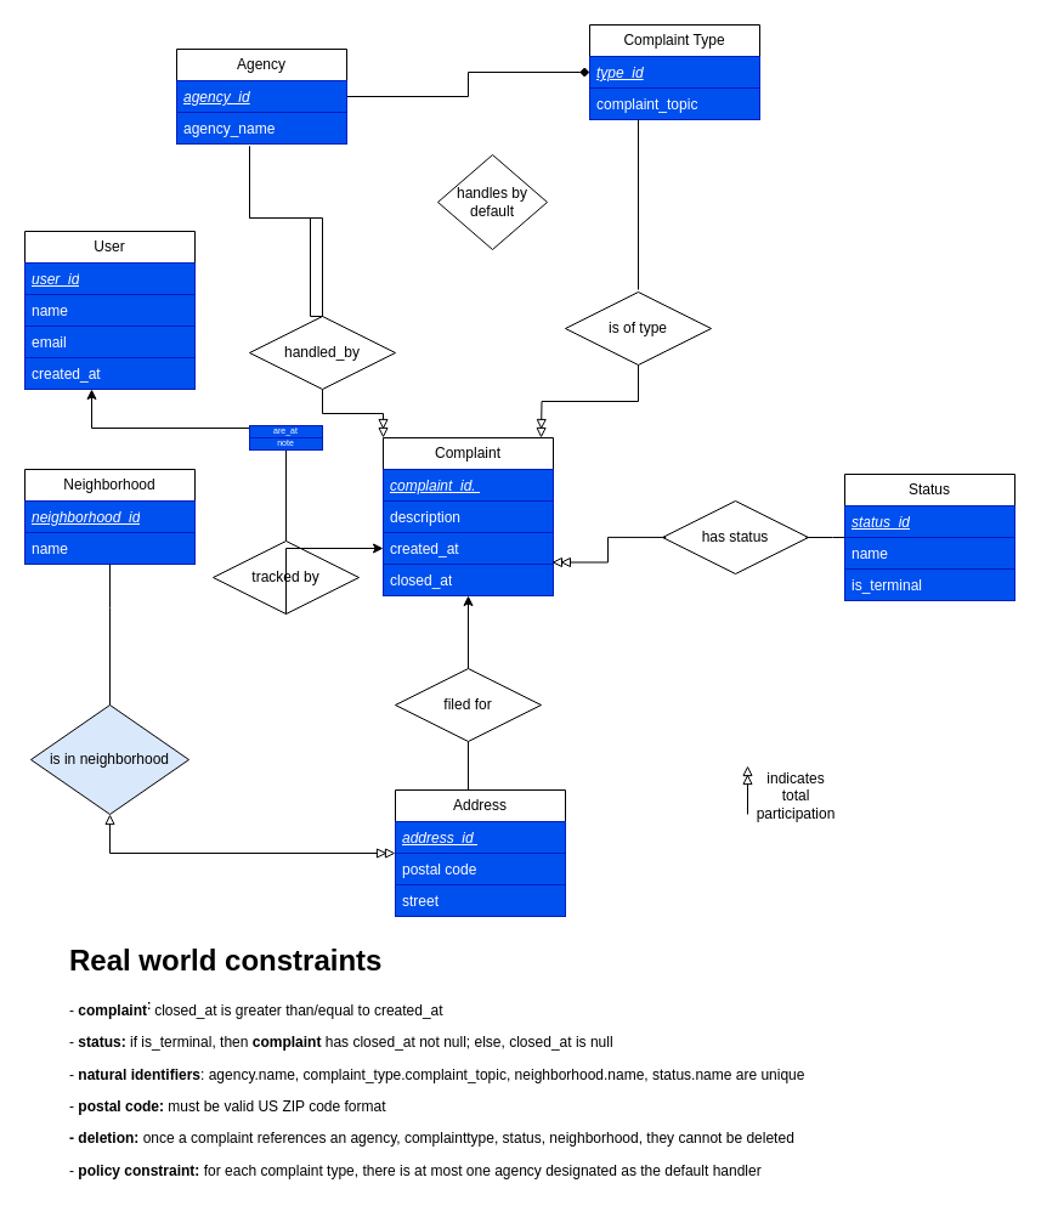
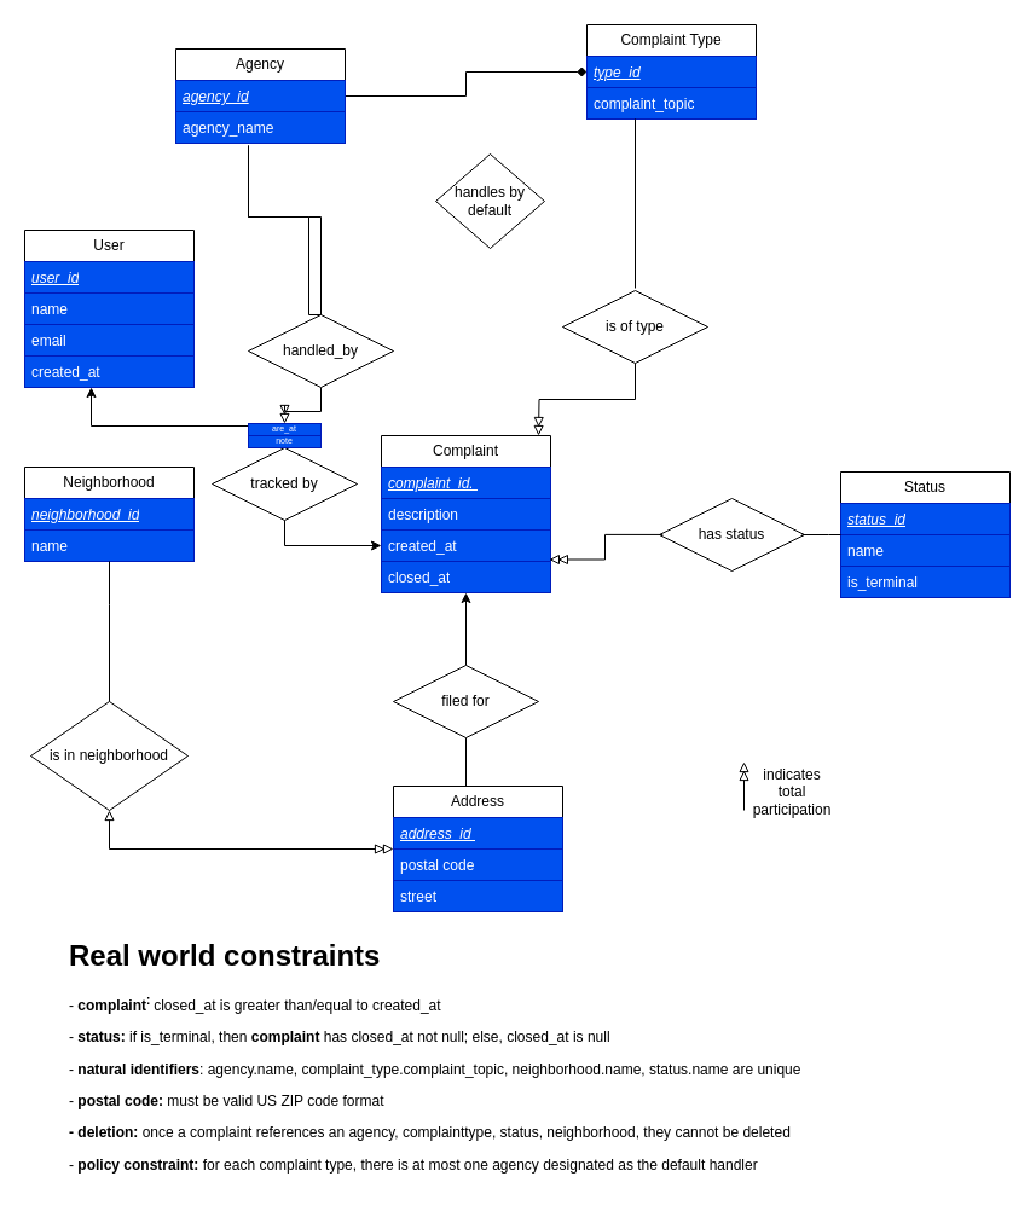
  <mxCell id="0" />
  <mxCell id="1" parent="0" />
  <mxCell id="2" style="edgeStyle=orthogonalEdgeStyle;rounded=0;orthogonalLoop=1;jettySize=auto;html=1;exitX=1;exitY=0.5;exitDx=0;exitDy=0;entryX=0;entryY=0.5;entryDx=0;entryDy=0;strokeColor=light-dark(#000000,#000000);endArrow=diamond;" edge="1" parent="1" source="3" target="19"><mxGeometry relative="1" as="geometry" /></mxCell>
  <mxCell id="3" value="Agency" style="swimlane;fontStyle=0;childLayout=stackLayout;horizontal=1;startSize=26;horizontalStack=0;resizeParent=1;resizeParentMax=0;resizeLast=0;collapsible=1;marginBottom=0;whiteSpace=wrap;html=1;" parent="1" vertex="1"><mxGeometry x="145" y="40" width="140" height="78" as="geometry" /></mxCell>
  <mxCell id="4" value="&lt;u&gt;&lt;i&gt;agency_id&lt;/i&gt;&lt;/u&gt;" style="text;align=left;verticalAlign=top;spacingLeft=4;spacingRight=4;overflow=hidden;rotatable=0;points=[[0,0.5],[1,0.5]];portConstraint=eastwest;whiteSpace=wrap;html=1;fillColor=#0050ef;fontColor=#ffffff;strokeColor=#001DBC;" parent="3" vertex="1"><mxGeometry y="26" width="140" height="26" as="geometry" /></mxCell>
  <mxCell id="5" value="agency_name" style="text;align=left;verticalAlign=top;spacingLeft=4;spacingRight=4;overflow=hidden;rotatable=0;points=[[0,0.5],[1,0.5]];portConstraint=eastwest;whiteSpace=wrap;html=1;fillColor=#0050ef;fontColor=#ffffff;strokeColor=#001DBC;" parent="3" vertex="1"><mxGeometry y="52" width="140" height="26" as="geometry" /></mxCell>
  <mxCell id="6" value="Status" style="swimlane;fontStyle=0;childLayout=stackLayout;horizontal=1;startSize=26;horizontalStack=0;resizeParent=1;resizeParentMax=0;resizeLast=0;collapsible=1;marginBottom=0;whiteSpace=wrap;html=1;" parent="1" vertex="1"><mxGeometry x="695" y="390" width="140" height="104" as="geometry" /></mxCell>
  <mxCell id="7" value="status_id" style="text;strokeColor=#001DBC;fillColor=#0050ef;align=left;verticalAlign=top;spacingLeft=4;spacingRight=4;overflow=hidden;rotatable=0;points=[[0,0.5],[1,0.5]];portConstraint=eastwest;whiteSpace=wrap;html=1;fontColor=#ffffff;fontStyle=6" parent="6" vertex="1"><mxGeometry y="26" width="140" height="26" as="geometry" /></mxCell>
  <mxCell id="8" value="name" style="text;strokeColor=#001DBC;fillColor=#0050ef;align=left;verticalAlign=top;spacingLeft=4;spacingRight=4;overflow=hidden;rotatable=0;points=[[0,0.5],[1,0.5]];portConstraint=eastwest;whiteSpace=wrap;html=1;fontColor=#ffffff;" vertex="1" parent="6"><mxGeometry y="52" width="140" height="26" as="geometry" /></mxCell>
  <mxCell id="9" value="is_terminal" style="text;strokeColor=#001DBC;fillColor=#0050ef;align=left;verticalAlign=top;spacingLeft=4;spacingRight=4;overflow=hidden;rotatable=0;points=[[0,0.5],[1,0.5]];portConstraint=eastwest;whiteSpace=wrap;html=1;fontColor=#ffffff;" vertex="1" parent="6"><mxGeometry y="78" width="140" height="26" as="geometry" /></mxCell>
  <mxCell id="10" value="Address" style="swimlane;fontStyle=0;childLayout=stackLayout;horizontal=1;startSize=26;horizontalStack=0;resizeParent=1;resizeParentMax=0;resizeLast=0;collapsible=1;marginBottom=0;whiteSpace=wrap;html=1;" parent="1" vertex="1"><mxGeometry x="325" y="650" width="140" height="104" as="geometry" /></mxCell>
  <mxCell id="11" value="address_id&amp;nbsp;" style="text;strokeColor=#001DBC;fillColor=#0050ef;align=left;verticalAlign=top;spacingLeft=4;spacingRight=4;overflow=hidden;rotatable=0;points=[[0,0.5],[1,0.5]];portConstraint=eastwest;whiteSpace=wrap;html=1;fontColor=#ffffff;fontStyle=6" parent="10" vertex="1"><mxGeometry y="26" width="140" height="26" as="geometry" /></mxCell>
  <mxCell id="12" value="postal code" style="text;strokeColor=#001DBC;fillColor=#0050ef;align=left;verticalAlign=top;spacingLeft=4;spacingRight=4;overflow=hidden;rotatable=0;points=[[0,0.5],[1,0.5]];portConstraint=eastwest;whiteSpace=wrap;html=1;fontColor=#ffffff;" parent="10" vertex="1"><mxGeometry y="52" width="140" height="26" as="geometry" /></mxCell>
  <mxCell id="13" value="street" style="text;strokeColor=#001DBC;fillColor=#0050ef;align=left;verticalAlign=top;spacingLeft=4;spacingRight=4;overflow=hidden;rotatable=0;points=[[0,0.5],[1,0.5]];portConstraint=eastwest;whiteSpace=wrap;html=1;fontColor=#ffffff;" vertex="1" parent="10"><mxGeometry y="78" width="140" height="26" as="geometry" /></mxCell>
  <mxCell id="14" value="Complaint" style="swimlane;fontStyle=0;childLayout=stackLayout;horizontal=1;startSize=26;horizontalStack=0;resizeParent=1;resizeParentMax=0;resizeLast=0;collapsible=1;marginBottom=0;whiteSpace=wrap;html=1;" parent="1" vertex="1"><mxGeometry x="315" y="360" width="140" height="130" as="geometry" /></mxCell>
  <mxCell id="15" value="&lt;div&gt;complaint_id.&amp;nbsp;&lt;/div&gt;&lt;div&gt;&lt;br&gt;&lt;/div&gt;" style="text;strokeColor=#001DBC;fillColor=#0050ef;align=left;verticalAlign=top;spacingLeft=4;spacingRight=4;overflow=hidden;rotatable=0;points=[[0,0.5],[1,0.5]];portConstraint=eastwest;whiteSpace=wrap;html=1;fontColor=#ffffff;fontStyle=6" parent="14" vertex="1"><mxGeometry y="26" width="140" height="26" as="geometry" /></mxCell>
  <mxCell id="16" value="description" style="text;strokeColor=#001DBC;fillColor=#0050ef;align=left;verticalAlign=top;spacingLeft=4;spacingRight=4;overflow=hidden;rotatable=0;points=[[0,0.5],[1,0.5]];portConstraint=eastwest;whiteSpace=wrap;html=1;fontColor=#ffffff;" parent="14" vertex="1"><mxGeometry y="52" width="140" height="26" as="geometry" /></mxCell>
  <mxCell id="17" value="created_at" style="text;strokeColor=#001DBC;fillColor=#0050ef;align=left;verticalAlign=top;spacingLeft=4;spacingRight=4;overflow=hidden;rotatable=0;points=[[0,0.5],[1,0.5]];portConstraint=eastwest;whiteSpace=wrap;html=1;fontColor=#ffffff;" vertex="1" parent="14"><mxGeometry y="78" width="140" height="26" as="geometry" /></mxCell>
  <mxCell id="18" value="closed_at" style="text;strokeColor=#001DBC;fillColor=#0050ef;align=left;verticalAlign=top;spacingLeft=4;spacingRight=4;overflow=hidden;rotatable=0;points=[[0,0.5],[1,0.5]];portConstraint=eastwest;whiteSpace=wrap;html=1;fontColor=#ffffff;" vertex="1" parent="14"><mxGeometry y="104" width="140" height="26" as="geometry" /></mxCell>
  <mxCell id="19" value="Complaint Type" style="swimlane;fontStyle=0;childLayout=stackLayout;horizontal=1;startSize=26;horizontalStack=0;resizeParent=1;resizeParentMax=0;resizeLast=0;collapsible=1;marginBottom=0;whiteSpace=wrap;html=1;" parent="1" vertex="1"><mxGeometry x="485" y="20" width="140" height="78" as="geometry" /></mxCell>
  <mxCell id="20" value="type_id" style="text;strokeColor=#001DBC;fillColor=#0050ef;align=left;verticalAlign=top;spacingLeft=4;spacingRight=4;overflow=hidden;rotatable=0;points=[[0,0.5],[1,0.5]];portConstraint=eastwest;whiteSpace=wrap;html=1;fontColor=#ffffff;fontStyle=6" parent="19" vertex="1"><mxGeometry y="26" width="140" height="26" as="geometry" /></mxCell>
  <mxCell id="21" value="complaint_topic" style="text;strokeColor=#001DBC;fillColor=#0050ef;align=left;verticalAlign=top;spacingLeft=4;spacingRight=4;overflow=hidden;rotatable=0;points=[[0,0.5],[1,0.5]];portConstraint=eastwest;whiteSpace=wrap;html=1;fontColor=#ffffff;" parent="19" vertex="1"><mxGeometry y="52" width="140" height="26" as="geometry" /></mxCell>
- <mxCell id="22" style="edgeStyle=orthogonalEdgeStyle;rounded=0;orthogonalLoop=1;jettySize=auto;html=1;exitX=0.5;exitY=1;exitDx=0;exitDy=0;entryX=0;entryY=0;entryDx=0;entryDy=0;strokeColor=light-dark(#000000,#000000);endArrow=doubleBlock;endFill=0;" edge="1" parent="1" source="23" target="14"><mxGeometry relative="1" as="geometry" /></mxCell>
+ <mxCell id="22" style="edgeStyle=orthogonalEdgeStyle;rounded=0;orthogonalLoop=1;jettySize=auto;html=1;exitX=0.5;exitY=1;exitDx=0;exitDy=0;strokeColor=light-dark(#000000,#000000);endArrow=doubleBlock;endFill=0;" edge="1" parent="1" source="23" target="53"><mxGeometry relative="1" as="geometry" /></mxCell>
  <mxCell id="23" value="handled_by" style="shape=rhombus;perimeter=rhombusPerimeter;whiteSpace=wrap;html=1;align=center;strokeColor=light-dark(#000000,#000000);" parent="1" vertex="1"><mxGeometry x="205" y="260" width="120" height="60" as="geometry" /></mxCell>
  <mxCell id="24" value="is of type" style="shape=rhombus;perimeter=rhombusPerimeter;whiteSpace=wrap;html=1;align=center;strokeColor=light-dark(#000000,#000000);" parent="1" vertex="1"><mxGeometry x="465" y="240" width="120" height="60" as="geometry" /></mxCell>
  <mxCell id="25" value="filed for" style="shape=rhombus;perimeter=rhombusPerimeter;whiteSpace=wrap;html=1;align=center;" parent="1" vertex="1"><mxGeometry x="325" y="550" width="120" height="60" as="geometry" /></mxCell>
  <mxCell id="26" value="has status" style="shape=rhombus;perimeter=rhombusPerimeter;whiteSpace=wrap;html=1;align=center;" parent="1" vertex="1"><mxGeometry x="545" y="412" width="120" height="60" as="geometry" /></mxCell>
  <mxCell id="27" value="handles by default" style="rhombus;whiteSpace=wrap;html=1;" vertex="1" parent="1"><mxGeometry x="360" y="127" width="90" height="78" as="geometry" /></mxCell>
- <mxCell id="28" value="is in neighborhood" style="rhombus;whiteSpace=wrap;html=1;fillColor=#dae8fc;" vertex="1" parent="1"><mxGeometry x="25" y="580" width="130" height="90" as="geometry" /></mxCell>
+ <mxCell id="28" value="is in neighborhood" style="rhombus;whiteSpace=wrap;html=1;" vertex="1" parent="1"><mxGeometry x="25" y="580" width="130" height="90" as="geometry" /></mxCell>
  <mxCell id="29" value="Neighborhood" style="swimlane;fontStyle=0;childLayout=stackLayout;horizontal=1;startSize=26;horizontalStack=0;resizeParent=1;resizeParentMax=0;resizeLast=0;collapsible=1;marginBottom=0;whiteSpace=wrap;html=1;" vertex="1" parent="1"><mxGeometry x="20" y="386" width="140" height="78" as="geometry" /></mxCell>
  <mxCell id="30" value="neighborhood_id" style="text;strokeColor=#001DBC;fillColor=#0050ef;align=left;verticalAlign=top;spacingLeft=4;spacingRight=4;overflow=hidden;rotatable=0;points=[[0,0.5],[1,0.5]];portConstraint=eastwest;whiteSpace=wrap;html=1;fontColor=#ffffff;fontStyle=6" vertex="1" parent="29"><mxGeometry y="26" width="140" height="26" as="geometry" /></mxCell>
  <mxCell id="31" value="name" style="text;strokeColor=#001DBC;fillColor=#0050ef;align=left;verticalAlign=top;spacingLeft=4;spacingRight=4;overflow=hidden;rotatable=0;points=[[0,0.5],[1,0.5]];portConstraint=eastwest;whiteSpace=wrap;html=1;fontColor=#ffffff;" vertex="1" parent="29"><mxGeometry y="52" width="140" height="26" as="geometry" /></mxCell>
  <mxCell id="32" style="edgeStyle=orthogonalEdgeStyle;rounded=0;orthogonalLoop=1;jettySize=auto;html=1;exitX=0.5;exitY=0;exitDx=0;exitDy=0;strokeColor=light-dark(#000000,#000000);endArrow=none;endFill=0;" edge="1" parent="1" source="23"><mxGeometry relative="1" as="geometry"><mxPoint x="205" y="120" as="targetPoint" /><Array as="points"><mxPoint x="255" y="179" /><mxPoint x="205" y="179" /><mxPoint x="205" y="120" /></Array></mxGeometry></mxCell>
  <mxCell id="33" style="edgeStyle=orthogonalEdgeStyle;rounded=0;orthogonalLoop=1;jettySize=auto;html=1;exitX=0.5;exitY=1;exitDx=0;exitDy=0;entryX=0;entryY=0;entryDx=0;entryDy=0;strokeColor=light-dark(#000000,#000000);endArrow=doubleBlock;endFill=0;" edge="1" parent="1" source="24"><mxGeometry relative="1" as="geometry"><mxPoint x="385" y="300" as="sourcePoint" /><mxPoint x="445" y="360" as="targetPoint" /></mxGeometry></mxCell>
  <mxCell id="34" style="edgeStyle=orthogonalEdgeStyle;rounded=0;orthogonalLoop=1;jettySize=auto;html=1;exitX=0.5;exitY=0;exitDx=0;exitDy=0;strokeColor=light-dark(#000000,#000000);endArrow=none;endFill=0;" edge="1" parent="1" source="23"><mxGeometry relative="1" as="geometry"><mxPoint x="255" y="240" as="sourcePoint" /><mxPoint x="205" y="120" as="targetPoint" /><Array as="points"><mxPoint x="255" y="179" /><mxPoint x="205" y="179" /></Array></mxGeometry></mxCell>
  <mxCell id="35" style="edgeStyle=orthogonalEdgeStyle;rounded=0;orthogonalLoop=1;jettySize=auto;html=1;exitX=0.5;exitY=0;exitDx=0;exitDy=0;strokeColor=light-dark(#000000,#000000);endArrow=none;endFill=0;" edge="1" parent="1"><mxGeometry relative="1" as="geometry"><mxPoint x="525" y="238" as="sourcePoint" /><mxPoint x="525" y="98" as="targetPoint" /><Array as="points"><mxPoint x="525" y="98" /></Array></mxGeometry></mxCell>
  <mxCell id="36" style="edgeStyle=orthogonalEdgeStyle;rounded=0;orthogonalLoop=1;jettySize=auto;html=1;exitX=0;exitY=0.5;exitDx=0;exitDy=0;strokeColor=light-dark(#000000,#000000);endArrow=block;endFill=0;startArrow=doubleBlock;startFill=0;" edge="1" parent="1" source="10" target="28"><mxGeometry relative="1" as="geometry"><mxPoint x="185" y="754" as="sourcePoint" /><mxPoint x="135" y="634" as="targetPoint" /><Array as="points"><mxPoint x="90" y="702" /></Array></mxGeometry></mxCell>
  <mxCell id="37" style="rounded=0;orthogonalLoop=1;jettySize=auto;html=1;exitX=0.5;exitY=1;exitDx=0;exitDy=0;entryX=0.5;entryY=1;entryDx=0;entryDy=0;strokeColor=light-dark(#000000,#2D2D2D);endArrow=classic;endFill=1;" edge="1" parent="1" target="14"><mxGeometry relative="1" as="geometry"><mxPoint x="385" y="550" as="sourcePoint" /><mxPoint x="305" y="610" as="targetPoint" /></mxGeometry></mxCell>
  <mxCell id="38" style="edgeStyle=orthogonalEdgeStyle;rounded=0;orthogonalLoop=1;jettySize=auto;html=1;strokeColor=light-dark(#000000,#000000);endArrow=none;endFill=0;entryX=0.5;entryY=1;entryDx=0;entryDy=0;" edge="1" parent="1" target="25"><mxGeometry relative="1" as="geometry"><mxPoint x="385" y="650" as="sourcePoint" /><mxPoint x="570" y="600" as="targetPoint" /><Array as="points"><mxPoint x="385" y="650" /></Array></mxGeometry></mxCell>
  <mxCell id="39" style="edgeStyle=orthogonalEdgeStyle;rounded=0;orthogonalLoop=1;jettySize=auto;html=1;exitX=0.023;exitY=0.499;exitDx=0;exitDy=0;entryX=0.992;entryY=0.943;entryDx=0;entryDy=0;strokeColor=light-dark(#000000,#000000);entryPerimeter=0;exitPerimeter=0;endArrow=doubleBlock;endFill=0;" edge="1" parent="1" source="26" target="17"><mxGeometry relative="1" as="geometry"><mxPoint x="525" y="395" as="sourcePoint" /><mxPoint x="445" y="455" as="targetPoint" /></mxGeometry></mxCell>
  <mxCell id="40" style="edgeStyle=orthogonalEdgeStyle;rounded=0;orthogonalLoop=1;jettySize=auto;html=1;strokeColor=light-dark(#000000,#000000);endArrow=none;endFill=0;" edge="1" parent="1"><mxGeometry relative="1" as="geometry"><mxPoint x="695" y="442" as="sourcePoint" /><mxPoint x="663" y="442" as="targetPoint" /><Array as="points"><mxPoint x="685" y="442" /></Array></mxGeometry></mxCell>
  <mxCell id="41" style="edgeStyle=orthogonalEdgeStyle;rounded=0;orthogonalLoop=1;jettySize=auto;html=1;exitX=0.5;exitY=0;exitDx=0;exitDy=0;strokeColor=light-dark(#000000,#000000);endArrow=none;endFill=0;" edge="1" parent="1" source="28" target="31"><mxGeometry relative="1" as="geometry"><Array as="points"><mxPoint x="90" y="500" /><mxPoint x="90" y="500" /></Array></mxGeometry></mxCell>
  <mxCell id="42" style="rounded=0;orthogonalLoop=1;jettySize=auto;html=1;entryX=0.5;entryY=1;entryDx=0;entryDy=0;strokeColor=light-dark(#000000,#2D2D2D);endArrow=doubleBlock;endFill=0;" edge="1" parent="1"><mxGeometry relative="1" as="geometry"><mxPoint x="615" y="670" as="sourcePoint" /><mxPoint x="615" y="630" as="targetPoint" /></mxGeometry></mxCell>
  <mxCell id="43" value="&lt;span style=&quot;color: light-dark(rgb(0, 0, 0), rgb(17, 17, 17));&quot;&gt;indicates total participation&lt;/span&gt;" style="text;html=1;align=center;verticalAlign=middle;whiteSpace=wrap;rounded=0;" vertex="1" parent="1"><mxGeometry x="625" y="640" width="60" height="30" as="geometry" /></mxCell>
  <mxCell id="44" value="&lt;h1 style=&quot;margin-top: 0px;&quot;&gt;Real world constraints&lt;/h1&gt;&lt;p&gt;- &lt;b&gt;complaint&lt;sup&gt;:&amp;nbsp;&lt;/sup&gt;&lt;/b&gt;closed_at is greater than/equal to created_at&lt;/p&gt;&lt;p&gt;-&amp;nbsp;&lt;b&gt;status:&amp;nbsp;&lt;/b&gt;if is_terminal, then&amp;nbsp;&lt;b&gt;complaint&lt;i&gt;&amp;nbsp;&lt;/i&gt;&lt;/b&gt;has closed_at not null; else, closed_at is null&lt;/p&gt;&lt;p&gt;-&amp;nbsp;&lt;b&gt;natural identifiers&lt;/b&gt;: agency.name, complaint_type.complaint_topic, neighborhood.name, status.name are unique&lt;/p&gt;&lt;p&gt;-&amp;nbsp;&lt;b&gt;postal code:&amp;nbsp;&lt;/b&gt;must be valid US ZIP code format&lt;/p&gt;&lt;p&gt;&lt;b&gt;- deletion:&amp;nbsp;&lt;/b&gt;once a complaint references an agency, complainttype, status, neighborhood, they cannot be deleted&lt;/p&gt;&lt;p&gt;-&amp;nbsp;&lt;b&gt;policy constraint:&amp;nbsp;&lt;/b&gt;for each complaint type, there is at most one agency designated as the default handler&lt;/p&gt;&lt;p&gt;&lt;br&gt;&lt;/p&gt;&lt;p&gt;&lt;br&gt;&lt;/p&gt;&lt;div&gt;&lt;br&gt;&lt;/div&gt;&lt;div&gt;&lt;br&gt;&lt;/div&gt;&lt;div&gt;&lt;br&gt;&lt;/div&gt;" style="text;html=1;whiteSpace=wrap;overflow=hidden;rounded=0;fontColor=light-dark(#000000,#000000);" vertex="1" parent="1"><mxGeometry x="55" y="770" width="640" height="210" as="geometry" /></mxCell>
  <mxCell id="45" value="User" style="swimlane;fontStyle=0;childLayout=stackLayout;horizontal=1;startSize=26;horizontalStack=0;resizeParent=1;resizeParentMax=0;resizeLast=0;collapsible=1;marginBottom=0;whiteSpace=wrap;html=1;" vertex="1" parent="1"><mxGeometry x="20" y="190" width="140" height="130" as="geometry" /></mxCell>
  <mxCell id="46" value="&lt;u&gt;&lt;i&gt;user_id&lt;/i&gt;&lt;/u&gt;" style="text;align=left;verticalAlign=top;spacingLeft=4;spacingRight=4;overflow=hidden;rotatable=0;points=[[0,0.5],[1,0.5]];portConstraint=eastwest;whiteSpace=wrap;html=1;fillColor=#0050ef;fontColor=#ffffff;strokeColor=#001DBC;" vertex="1" parent="45"><mxGeometry y="26" width="140" height="26" as="geometry" /></mxCell>
  <mxCell id="47" value="name" style="text;align=left;verticalAlign=top;spacingLeft=4;spacingRight=4;overflow=hidden;rotatable=0;points=[[0,0.5],[1,0.5]];portConstraint=eastwest;whiteSpace=wrap;html=1;fillColor=#0050ef;fontColor=#ffffff;strokeColor=#001DBC;" vertex="1" parent="45"><mxGeometry y="52" width="140" height="26" as="geometry" /></mxCell>
  <mxCell id="48" value="email" style="text;align=left;verticalAlign=top;spacingLeft=4;spacingRight=4;overflow=hidden;rotatable=0;points=[[0,0.5],[1,0.5]];portConstraint=eastwest;whiteSpace=wrap;html=1;fillColor=#0050ef;fontColor=#ffffff;strokeColor=#001DBC;" vertex="1" parent="45"><mxGeometry y="78" width="140" height="26" as="geometry" /></mxCell>
  <mxCell id="49" value="created_at" style="text;align=left;verticalAlign=top;spacingLeft=4;spacingRight=4;overflow=hidden;rotatable=0;points=[[0,0.5],[1,0.5]];portConstraint=eastwest;whiteSpace=wrap;html=1;fillColor=#0050ef;fontColor=#ffffff;strokeColor=#001DBC;" vertex="1" parent="45"><mxGeometry y="104" width="140" height="26" as="geometry" /></mxCell>
  <mxCell id="50" style="edgeStyle=orthogonalEdgeStyle;rounded=0;orthogonalLoop=1;jettySize=auto;html=1;strokeColor=light-dark(#000000,#000000);endArrow=classic;endFill=1;startArrow=none;startFill=0;exitX=0.5;exitY=0;exitDx=0;exitDy=0;" edge="1" parent="1" source="51"><mxGeometry relative="1" as="geometry"><mxPoint x="215" y="352" as="sourcePoint" /><mxPoint x="75" y="320" as="targetPoint" /><Array as="points"><mxPoint x="235" y="352" /><mxPoint x="75" y="352" /></Array></mxGeometry></mxCell>
- <mxCell id="51" value="tracked by" style="shape=rhombus;perimeter=rhombusPerimeter;whiteSpace=wrap;html=1;align=center;strokeColor=light-dark(#000000,#000000);" vertex="1" parent="1"><mxGeometry x="175" y="445" width="120" height="60" as="geometry" /></mxCell>
+ <mxCell id="51" value="tracked by" style="shape=rhombus;perimeter=rhombusPerimeter;whiteSpace=wrap;html=1;align=center;strokeColor=light-dark(#000000,#000000);" vertex="1" parent="1"><mxGeometry x="175" y="370" width="120" height="60" as="geometry" /></mxCell>
  <mxCell id="52" style="edgeStyle=orthogonalEdgeStyle;rounded=0;orthogonalLoop=1;jettySize=auto;html=1;strokeColor=light-dark(#000000,#000000);endArrow=classic;endFill=1;startArrow=none;startFill=0;exitX=0.5;exitY=1;exitDx=0;exitDy=0;entryX=0;entryY=0.5;entryDx=0;entryDy=0;" edge="1" parent="1" source="51" target="17"><mxGeometry relative="1" as="geometry"><mxPoint x="245" y="530" as="sourcePoint" /><mxPoint x="85" y="480" as="targetPoint" /><Array as="points"><mxPoint x="235" y="451" /></Array></mxGeometry></mxCell>
  <mxCell id="53" value="&lt;div&gt;are_at&lt;/div&gt;" style="rounded=0;whiteSpace=wrap;html=1;fontSize=7;labelBackgroundColor=none;fillColor=#0050ef;fontColor=#ffffff;strokeColor=#001DBC;" vertex="1" parent="1"><mxGeometry x="205" y="350" width="60" height="10" as="geometry" /></mxCell>
  <mxCell id="54" value="note" style="rounded=0;whiteSpace=wrap;html=1;fontSize=7;labelBackgroundColor=none;fillColor=#0050ef;fontColor=#ffffff;strokeColor=#001DBC;" vertex="1" parent="1"><mxGeometry x="205" y="360" width="60" height="10" as="geometry" /></mxCell>
